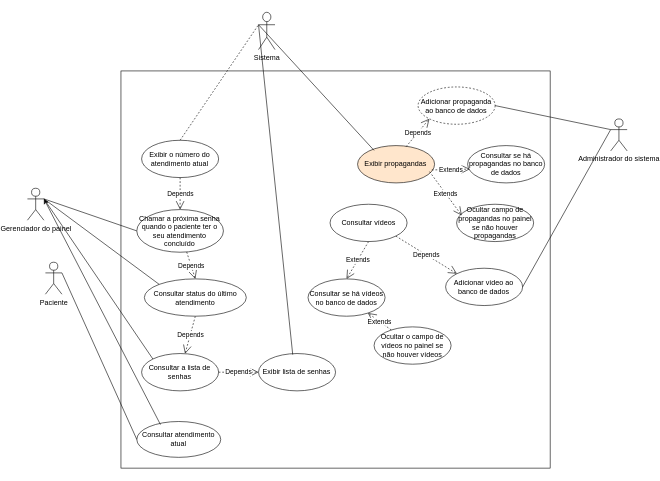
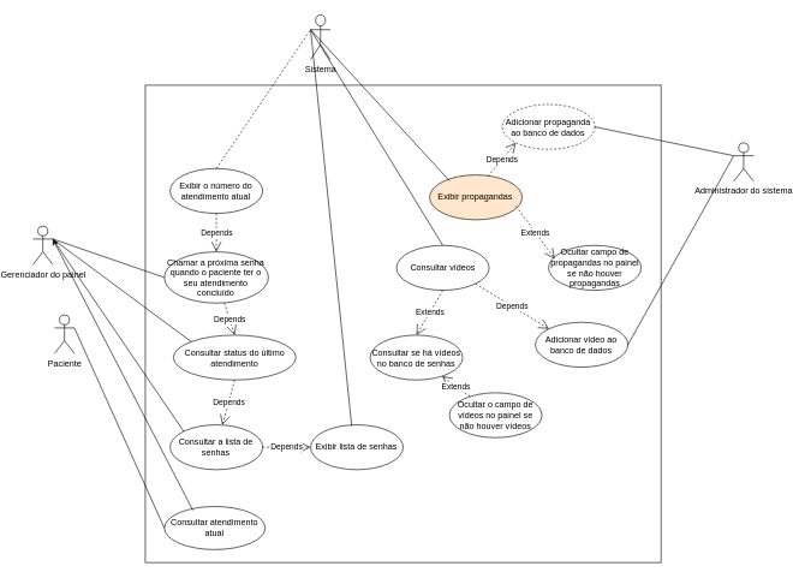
  <mxCell id="0" />
  <mxCell id="1" parent="0" />
  <mxCell id="2" value="" style="group" vertex="1" connectable="0" parent="1"><mxGeometry x="20" y="20" width="1000" height="760" as="geometry" /></mxCell>
  <mxCell id="3" value="" style="rounded=0;whiteSpace=wrap;html=1;" vertex="1" parent="2"><mxGeometry x="155.96" y="97.792" width="715.6" height="662.208" as="geometry" /></mxCell>
  <mxCell id="4" value="Gerenciador do painel" style="shape=umlActor;verticalLabelPosition=bottom;verticalAlign=top;html=1;" vertex="1" parent="2"><mxGeometry y="293.378" width="27.523" height="53.342" as="geometry" /></mxCell>
  <mxCell id="5" value="&lt;div&gt;Paciente&lt;/div&gt;" style="shape=umlActor;verticalLabelPosition=bottom;verticalAlign=top;html=1;outlineConnect=0;" vertex="1" parent="2"><mxGeometry x="30" y="416.732" width="27.523" height="53.342" as="geometry" /></mxCell>
  <mxCell id="6" value="Sistema&lt;div&gt;&lt;br&gt;&lt;/div&gt;" style="shape=umlActor;verticalLabelPosition=bottom;verticalAlign=top;html=1;outlineConnect=0;" vertex="1" parent="2"><mxGeometry x="385.321" width="27.523" height="62.232" as="geometry" /></mxCell>
  <mxCell id="7" value="&lt;div&gt;Depends&lt;/div&gt;" style="endArrow=open;endSize=12;dashed=1;html=1;rounded=0;exitX=0.5;exitY=1;exitDx=0;exitDy=0;" edge="1" parent="2" source="10" target="14"><mxGeometry width="160" relative="1" as="geometry"><mxPoint x="357.798" y="408.952" as="sourcePoint" /><mxPoint x="254.587" y="551.196" as="targetPoint" /></mxGeometry></mxCell>
  <mxCell id="8" value="" style="endArrow=none;html=1;rounded=0;exitX=1;exitY=0.333;exitDx=0;exitDy=0;exitPerimeter=0;entryX=0;entryY=0;entryDx=0;entryDy=0;" edge="1" parent="2" source="4" target="14"><mxGeometry width="50" height="50" relative="1" as="geometry"><mxPoint x="412.844" y="462.293" as="sourcePoint" /><mxPoint x="224.339" y="563.625" as="targetPoint" /></mxGeometry></mxCell>
  <mxCell id="9" value="" style="endArrow=none;html=1;rounded=0;entryX=0;entryY=0.5;entryDx=0;entryDy=0;exitX=1;exitY=0.333;exitDx=0;exitDy=0;exitPerimeter=0;" edge="1" parent="2" source="4" target="13"><mxGeometry width="50" height="50" relative="1" as="geometry"><mxPoint x="119.266" y="311.159" as="sourcePoint" /><mxPoint x="223.787" y="293.806" as="targetPoint" /></mxGeometry></mxCell>
  <mxCell id="10" value="Consultar status do último atendimento" style="ellipse;whiteSpace=wrap;html=1;" vertex="1" parent="2"><mxGeometry x="194.954" y="444.513" width="170" height="62.232" as="geometry" /></mxCell>
  <mxCell id="11" value="Depends" style="endArrow=open;endSize=12;dashed=1;html=1;rounded=0;entryX=0.5;entryY=0;entryDx=0;entryDy=0;" edge="1" parent="2" source="13" target="10"><mxGeometry width="160" relative="1" as="geometry"><mxPoint x="254.587" y="400.062" as="sourcePoint" /><mxPoint x="504.587" y="462.293" as="targetPoint" /></mxGeometry></mxCell>
  <mxCell id="12" value="" style="endArrow=none;html=1;rounded=0;exitX=1;exitY=0.333;exitDx=0;exitDy=0;exitPerimeter=0;entryX=0;entryY=0;entryDx=0;entryDy=0;" edge="1" parent="2" source="4" target="10"><mxGeometry width="50" height="50" relative="1" as="geometry"><mxPoint x="412.844" y="480.074" as="sourcePoint" /><mxPoint x="458.716" y="435.623" as="targetPoint" /></mxGeometry></mxCell>
  <mxCell id="13" value="Chamar a próxima senha quando o paciente ter o seu atendimento concluído" style="ellipse;whiteSpace=wrap;html=1;" vertex="1" parent="2"><mxGeometry x="182.339" y="328.94" width="144.495" height="71.122" as="geometry" /></mxCell>
  <mxCell id="14" value="Consultar a lista de senhas" style="ellipse;whiteSpace=wrap;html=1;" vertex="1" parent="2"><mxGeometry x="190.367" y="568.976" width="128.44" height="62.232" as="geometry" /></mxCell>
  <mxCell id="15" value="Exibir lista de senhas" style="ellipse;whiteSpace=wrap;html=1;" vertex="1" parent="2"><mxGeometry x="385.321" y="568.976" width="128.44" height="62.232" as="geometry" /></mxCell>
  <mxCell id="16" value="Depends" style="endArrow=open;endSize=12;dashed=1;html=1;rounded=0;exitX=1;exitY=0.5;exitDx=0;exitDy=0;entryX=0;entryY=0.5;entryDx=0;entryDy=0;" edge="1" parent="2" source="14" target="15"><mxGeometry width="160" relative="1" as="geometry"><mxPoint x="330.275" y="506.745" as="sourcePoint" /><mxPoint x="477.064" y="506.745" as="targetPoint" /></mxGeometry></mxCell>
  <mxCell id="17" value="" style="endArrow=none;html=1;rounded=0;entryX=0.444;entryY=0.029;entryDx=0;entryDy=0;entryPerimeter=0;exitX=0;exitY=0.333;exitDx=0;exitDy=0;exitPerimeter=0;" edge="1" parent="2" source="6" target="15"><mxGeometry width="50" height="50" relative="1" as="geometry"><mxPoint x="376.147" y="524.525" as="sourcePoint" /><mxPoint x="422.018" y="480.074" as="targetPoint" /></mxGeometry></mxCell>
  <mxCell id="18" value="Exibir propagandas" style="ellipse;whiteSpace=wrap;html=1;fillColor=#ffe6cc;" vertex="1" parent="2"><mxGeometry x="550.459" y="222.256" width="128.44" height="62.232" as="geometry" /></mxCell>
  <mxCell id="19" value="Consultar vídeos" style="ellipse;whiteSpace=wrap;html=1;" vertex="1" parent="2"><mxGeometry x="504.587" y="320.049" width="128.44" height="62.232" as="geometry" /></mxCell>
  <mxCell id="20" value="Exibir o número do atendimento atual" style="ellipse;whiteSpace=wrap;html=1;" vertex="1" parent="2"><mxGeometry x="190.367" y="213.366" width="128.44" height="62.232" as="geometry" /></mxCell>
  <mxCell id="21" value="Depends" style="endArrow=open;endSize=12;dashed=1;html=1;rounded=0;exitX=0.5;exitY=1;exitDx=0;exitDy=0;entryX=0.5;entryY=0;entryDx=0;entryDy=0;" edge="1" parent="2" source="20" target="13"><mxGeometry width="160" relative="1" as="geometry"><mxPoint x="330.275" y="488.964" as="sourcePoint" /><mxPoint x="275.229" y="320.049" as="targetPoint" /></mxGeometry></mxCell>
  <mxCell id="22" value="" style="endArrow=none;html=1;rounded=0;entryX=0;entryY=0.333;entryDx=0;entryDy=0;entryPerimeter=0;" edge="1" parent="2" target="6"><mxGeometry width="50" height="50" relative="1" as="geometry"><mxPoint x="577.982" y="230.258" as="sourcePoint" /><mxPoint x="422.018" y="471.184" as="targetPoint" /><Array as="points" /></mxGeometry></mxCell>
+ <mxCell id="23" value="" style="endArrow=none;html=1;rounded=0;entryX=0;entryY=0.333;entryDx=0;entryDy=0;entryPerimeter=0;exitX=0.5;exitY=0;exitDx=0;exitDy=0;" edge="1" parent="2" source="19" target="6"><mxGeometry width="50" height="50" relative="1" as="geometry"><mxPoint x="376.147" y="515.635" as="sourcePoint" /><mxPoint x="422.018" y="471.184" as="targetPoint" /></mxGeometry></mxCell>
  <mxCell id="24" value="" style="endArrow=none;html=1;rounded=0;entryX=0;entryY=0.333;entryDx=0;entryDy=0;entryPerimeter=0;exitX=0.5;exitY=0;exitDx=0;exitDy=0;dashed=1;" edge="1" parent="2" source="20" target="6"><mxGeometry width="50" height="50" relative="1" as="geometry"><mxPoint x="321.101" y="257.817" as="sourcePoint" /><mxPoint x="422.018" y="471.184" as="targetPoint" /></mxGeometry></mxCell>
- <mxCell id="25" value="Consultar se há vídeos no banco de dados" style="ellipse;whiteSpace=wrap;html=1;" vertex="1" parent="2"><mxGeometry x="467.89" y="444.513" width="128.44" height="62.232" as="geometry" /></mxCell>
+ <mxCell id="25" value="Consultar se há vídeos no banco de senhas" style="ellipse;whiteSpace=wrap;html=1;" vertex="1" parent="2"><mxGeometry x="467.89" y="444.513" width="128.44" height="62.232" as="geometry" /></mxCell>
  <mxCell id="26" value="Administrador do sistema" style="shape=umlActor;verticalLabelPosition=bottom;verticalAlign=top;html=1;" vertex="1" parent="2"><mxGeometry x="972.477" y="177.805" width="27.523" height="53.342" as="geometry" /></mxCell>
  <mxCell id="27" value="Extends" style="endArrow=open;endSize=12;dashed=1;html=1;rounded=0;exitX=0.5;exitY=1;exitDx=0;exitDy=0;entryX=0.5;entryY=0;entryDx=0;entryDy=0;" edge="1" parent="2" source="19" target="25"><mxGeometry width="160" relative="1" as="geometry"><mxPoint x="467.89" y="426.732" as="sourcePoint" /><mxPoint x="614.679" y="426.732" as="targetPoint" /></mxGeometry></mxCell>
  <mxCell id="28" value="Ocultar o campo de vídeos no painel se não houver vídeos" style="ellipse;whiteSpace=wrap;html=1;" vertex="1" parent="2"><mxGeometry x="577.982" y="524.525" width="128.44" height="62.232" as="geometry" /></mxCell>
  <mxCell id="29" value="Extends" style="endArrow=open;endSize=12;dashed=1;html=1;rounded=0;" edge="1" parent="2" source="28" target="25"><mxGeometry width="160" relative="1" as="geometry"><mxPoint x="440.367" y="435.623" as="sourcePoint" /><mxPoint x="587.156" y="435.623" as="targetPoint" /></mxGeometry></mxCell>
- <mxCell id="30" value="Consultar se há propagandas no banco de dados" style="ellipse;whiteSpace=wrap;html=1;" vertex="1" parent="2"><mxGeometry x="733.945" y="222.256" width="128.44" height="62.232" as="geometry" /></mxCell>
  <mxCell id="31" value="Ocultar campo de propagandas no painel se não houver propagandas" style="ellipse;whiteSpace=wrap;html=1;" vertex="1" parent="2"><mxGeometry x="715.596" y="320.049" width="128.44" height="62.232" as="geometry" /></mxCell>
- <mxCell id="32" value="Extends" style="endArrow=open;endSize=12;dashed=1;html=1;rounded=0;exitX=0.964;exitY=0.652;exitDx=0;exitDy=0;exitPerimeter=0;entryX=0.028;entryY=0.629;entryDx=0;entryDy=0;entryPerimeter=0;" edge="1" parent="2" source="18" target="30"><mxGeometry width="160" relative="1" as="geometry"><mxPoint x="577.982" y="346.72" as="sourcePoint" /><mxPoint x="724.771" y="346.72" as="targetPoint" /></mxGeometry></mxCell>
  <mxCell id="33" value="Extends" style="endArrow=open;endSize=12;dashed=1;html=1;rounded=0;exitX=0.934;exitY=0.697;exitDx=0;exitDy=0;exitPerimeter=0;entryX=0.066;entryY=0.298;entryDx=0;entryDy=0;entryPerimeter=0;" edge="1" parent="2" source="18" target="31"><mxGeometry width="160" relative="1" as="geometry"><mxPoint x="577.982" y="346.72" as="sourcePoint" /><mxPoint x="724.771" y="346.72" as="targetPoint" /></mxGeometry></mxCell>
  <mxCell id="34" value="Adicionar propaganda ao banco de dados" style="ellipse;whiteSpace=wrap;html=1;dashed=1;" vertex="1" parent="2"><mxGeometry x="651.376" y="124.464" width="128.44" height="62.232" as="geometry" /></mxCell>
  <mxCell id="35" value="Adicionar vídeo ao banco de dados" style="ellipse;whiteSpace=wrap;html=1;" vertex="1" parent="2"><mxGeometry x="697.248" y="426.732" width="128.44" height="62.232" as="geometry" /></mxCell>
  <mxCell id="36" value="Depends" style="endArrow=open;endSize=12;dashed=1;html=1;rounded=0;exitX=0.63;exitY=0.029;exitDx=0;exitDy=0;exitPerimeter=0;entryX=0;entryY=1;entryDx=0;entryDy=0;" edge="1" parent="2" source="18" target="34"><mxGeometry width="160" relative="1" as="geometry"><mxPoint x="587.156" y="275.598" as="sourcePoint" /><mxPoint x="733.945" y="275.598" as="targetPoint" /></mxGeometry></mxCell>
  <mxCell id="37" value="" style="endArrow=none;html=1;rounded=0;entryX=0;entryY=0.333;entryDx=0;entryDy=0;entryPerimeter=0;exitX=1;exitY=0.5;exitDx=0;exitDy=0;" edge="1" parent="2" source="34" target="26"><mxGeometry width="50" height="50" relative="1" as="geometry"><mxPoint x="642.202" y="320.049" as="sourcePoint" /><mxPoint x="688.073" y="275.598" as="targetPoint" /></mxGeometry></mxCell>
  <mxCell id="38" value="" style="endArrow=none;html=1;rounded=0;entryX=0;entryY=0.333;entryDx=0;entryDy=0;entryPerimeter=0;exitX=1;exitY=0.5;exitDx=0;exitDy=0;" edge="1" parent="2" source="35" target="26"><mxGeometry width="50" height="50" relative="1" as="geometry"><mxPoint x="642.202" y="462.293" as="sourcePoint" /><mxPoint x="688.073" y="417.842" as="targetPoint" /></mxGeometry></mxCell>
  <mxCell id="39" value="Depends" style="endArrow=open;endSize=12;dashed=1;html=1;rounded=0;exitX=1;exitY=1;exitDx=0;exitDy=0;entryX=0;entryY=0;entryDx=0;entryDy=0;" edge="1" parent="2" source="19" target="35"><mxGeometry width="160" relative="1" as="geometry"><mxPoint x="587.156" y="435.623" as="sourcePoint" /><mxPoint x="733.945" y="435.623" as="targetPoint" /></mxGeometry></mxCell>
  <mxCell id="40" value="Consultar atendimento atual" style="ellipse;whiteSpace=wrap;html=1;" vertex="1" parent="2"><mxGeometry x="182.34" y="682.292" width="140" height="59.775" as="geometry" /></mxCell>
  <mxCell id="41" value="" style="endArrow=none;html=1;rounded=0;entryX=1;entryY=0.333;entryDx=0;entryDy=0;entryPerimeter=0;exitX=0;exitY=0.5;exitDx=0;exitDy=0;" edge="1" parent="2" source="40" target="5"><mxGeometry width="50" height="50" relative="1" as="geometry"><mxPoint x="330" y="614.831" as="sourcePoint" /><mxPoint x="380" y="572.135" as="targetPoint" /></mxGeometry></mxCell>
  <mxCell id="42" value="" style="endArrow=classic;html=1;rounded=0;entryX=1;entryY=0.333;entryDx=0;entryDy=0;entryPerimeter=0;exitX=0.282;exitY=0.086;exitDx=0;exitDy=0;exitPerimeter=0;" edge="1" parent="2" source="40" target="4"><mxGeometry width="50" height="50" relative="1" as="geometry"><mxPoint x="330" y="563.596" as="sourcePoint" /><mxPoint x="380" y="520.899" as="targetPoint" /></mxGeometry></mxCell>
